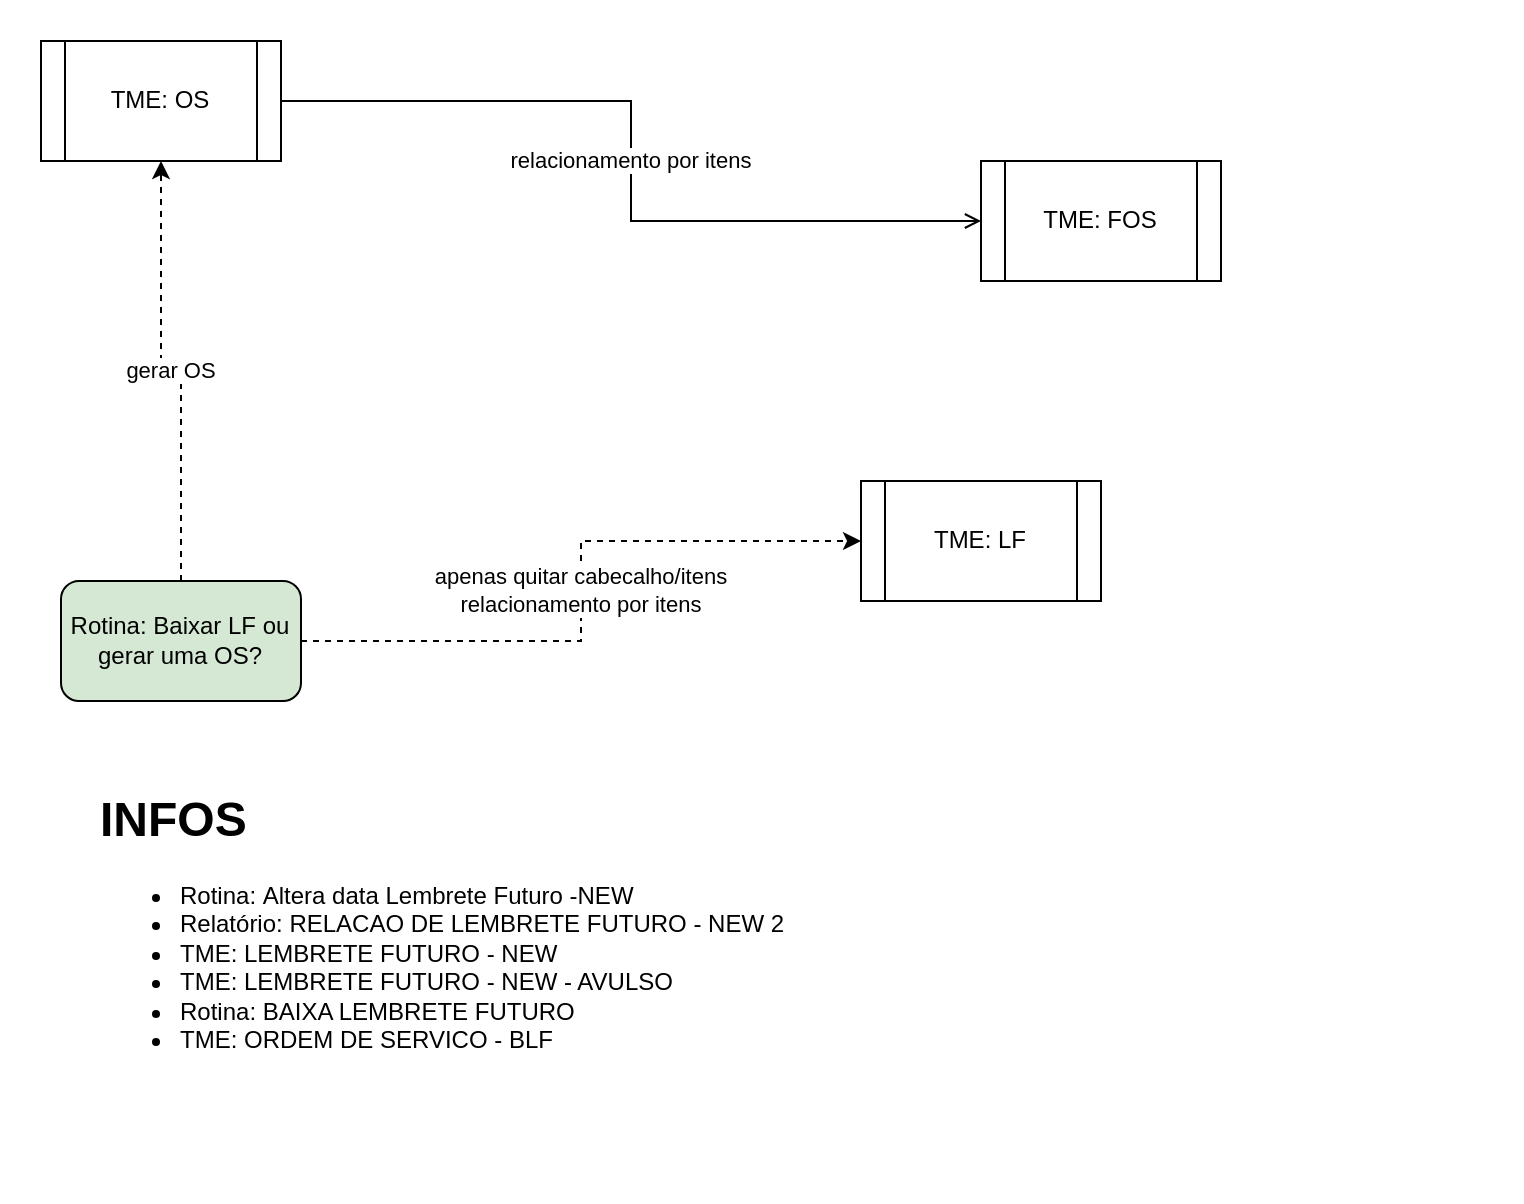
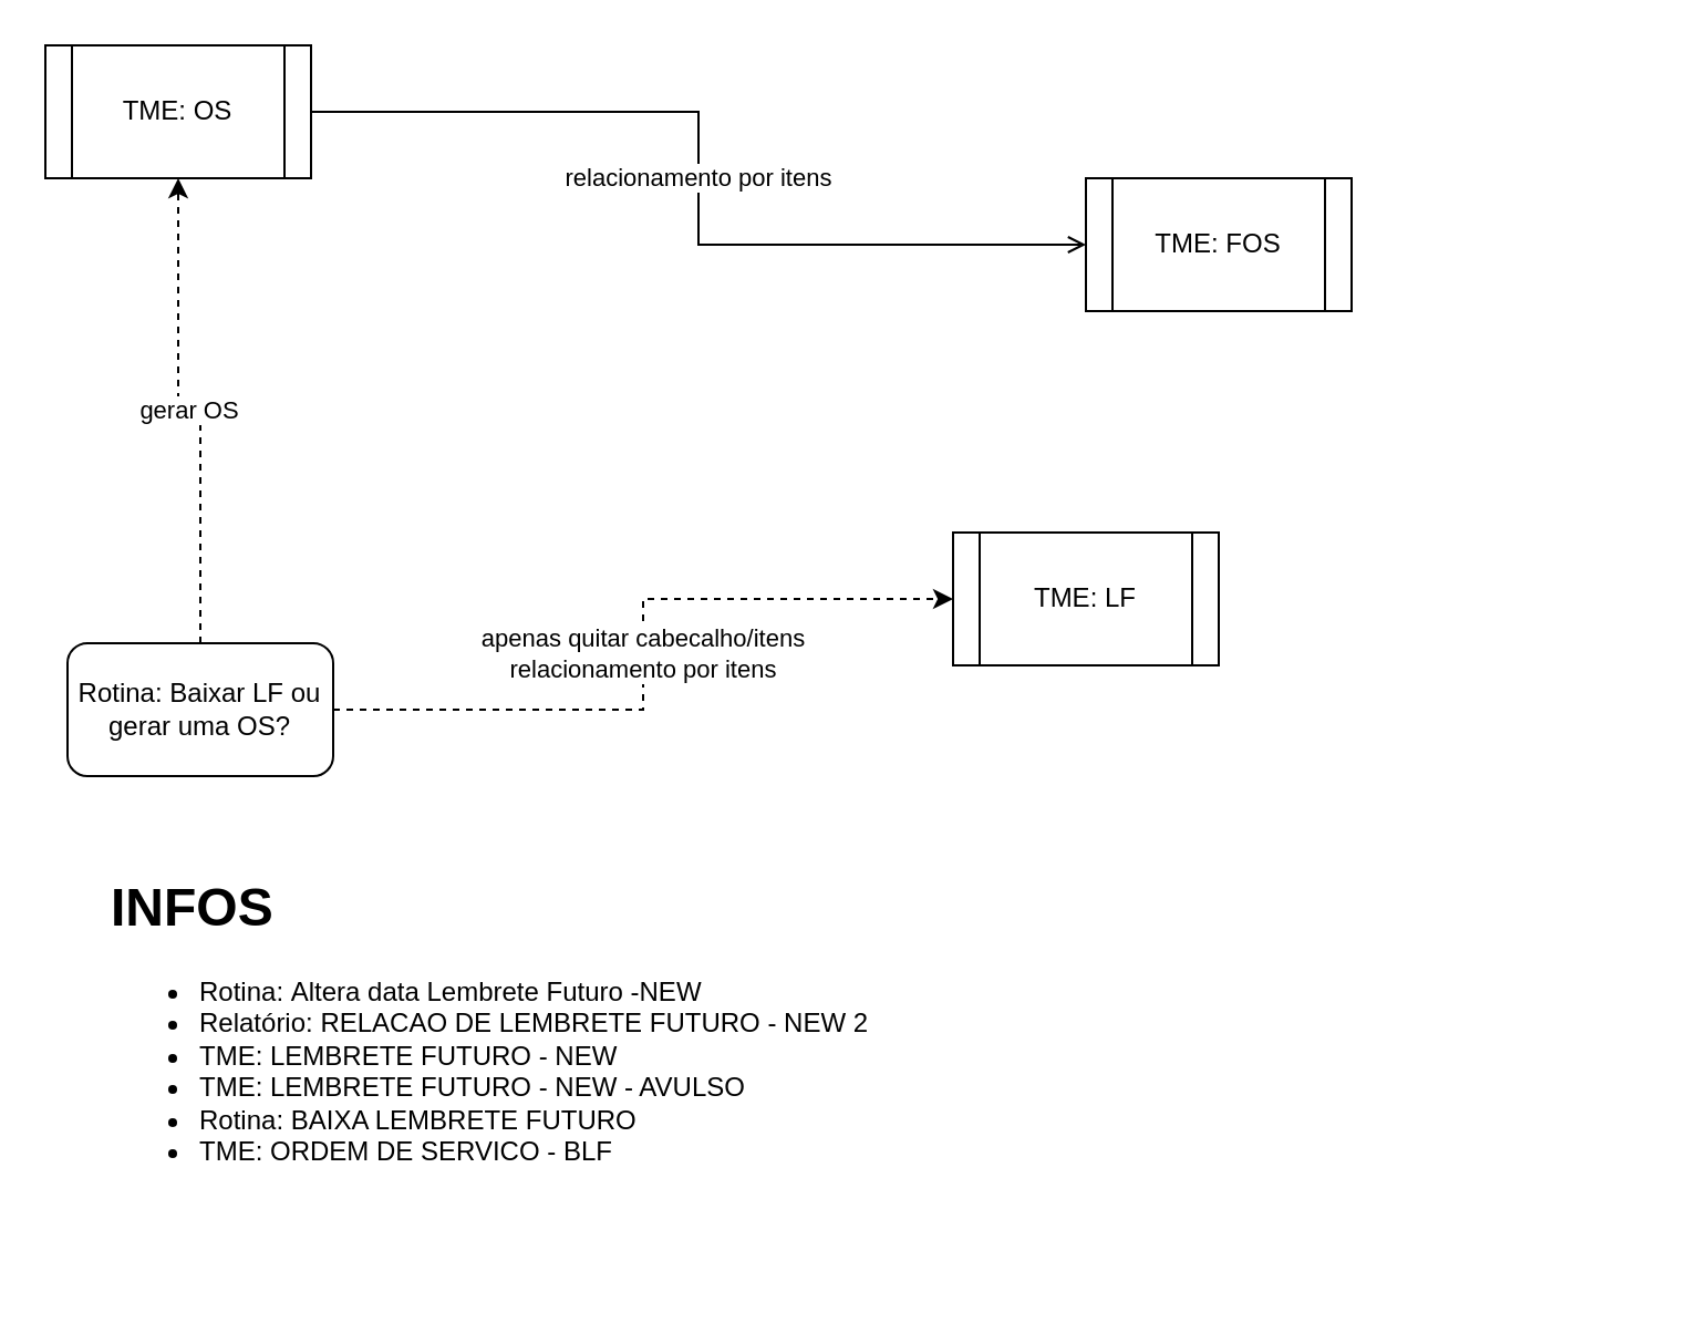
  <mxCell id="0" />
  <mxCell id="1" parent="0" />
  <mxCell id="2" value="TME: FOS" style="shape=process;whiteSpace=wrap;html=1;backgroundOutline=1;" parent="1" vertex="1"><mxGeometry x="490" y="80" width="120" height="60" as="geometry" /></mxCell>
  <mxCell id="3" value="TME: LF&lt;br&gt;" style="shape=process;whiteSpace=wrap;html=1;backgroundOutline=1;" parent="1" vertex="1"><mxGeometry x="430" y="240" width="120" height="60" as="geometry" /></mxCell>
  <mxCell id="4" value="relacionamento por itens&lt;br&gt;" style="edgeStyle=orthogonalEdgeStyle;rounded=0;orthogonalLoop=1;jettySize=auto;html=1;endArrow=open;" parent="1" source="5" target="2" edge="1"><mxGeometry relative="1" as="geometry" /></mxCell>
  <mxCell id="5" value="TME: OS" style="shape=process;whiteSpace=wrap;html=1;backgroundOutline=1;" parent="1" vertex="1"><mxGeometry x="20" y="20" width="120" height="60" as="geometry" /></mxCell>
  <mxCell id="6" value="apenas quitar cabecalho/itens&lt;br&gt;relacionamento por itens&lt;br&gt;" style="edgeStyle=orthogonalEdgeStyle;rounded=0;orthogonalLoop=1;jettySize=auto;html=1;entryX=0;entryY=0.5;entryDx=0;entryDy=0;dashed=1;" parent="1" source="8" target="3" edge="1"><mxGeometry relative="1" as="geometry" /></mxCell>
  <mxCell id="7" value="gerar OS" style="edgeStyle=orthogonalEdgeStyle;rounded=0;orthogonalLoop=1;jettySize=auto;html=1;entryX=0.5;entryY=1;entryDx=0;entryDy=0;dashed=1;" parent="1" source="8" target="5" edge="1"><mxGeometry relative="1" as="geometry" /></mxCell>
- <mxCell id="8" value="Rotina: Baixar LF ou gerar uma OS?" style="rounded=1;whiteSpace=wrap;html=1;fillColor=#d5e8d4;" parent="1" vertex="1"><mxGeometry x="30" y="290" width="120" height="60" as="geometry" /></mxCell>
+ <mxCell id="8" value="Rotina: Baixar LF ou gerar uma OS?" style="rounded=1;whiteSpace=wrap;html=1;" parent="1" vertex="1"><mxGeometry x="30" y="290" width="120" height="60" as="geometry" /></mxCell>
  <mxCell id="9" value="&lt;h1&gt;INFOS&lt;/h1&gt;&lt;ul style=&quot;line-height: 120%&quot;&gt;&lt;li&gt;&lt;span&gt;Rotina:&amp;nbsp;Altera data Lembrete Futuro -NEW&lt;/span&gt;&lt;/li&gt;&lt;li&gt;&lt;span&gt;Relatório:&amp;nbsp;RELACAO DE LEMBRETE FUTURO - NEW 2&lt;/span&gt;&lt;/li&gt;&lt;li&gt;&lt;span&gt;TME:&amp;nbsp;&lt;/span&gt;LEMBRETE FUTURO - NEW&lt;/li&gt;&lt;li&gt;TME:&amp;nbsp;LEMBRETE FUTURO - NEW - AVULSO&lt;/li&gt;&lt;li&gt;Rotina:&amp;nbsp;BAIXA LEMBRETE FUTURO&lt;/li&gt;&lt;li&gt;TME:&amp;nbsp;ORDEM DE SERVICO - BLF&lt;/li&gt;&lt;/ul&gt;" style="text;html=1;strokeColor=none;fillColor=none;spacing=5;spacingTop=-20;whiteSpace=wrap;overflow=hidden;rounded=0;" vertex="1" parent="1"><mxGeometry x="45" y="390" width="695" height="190" as="geometry" /></mxCell>
